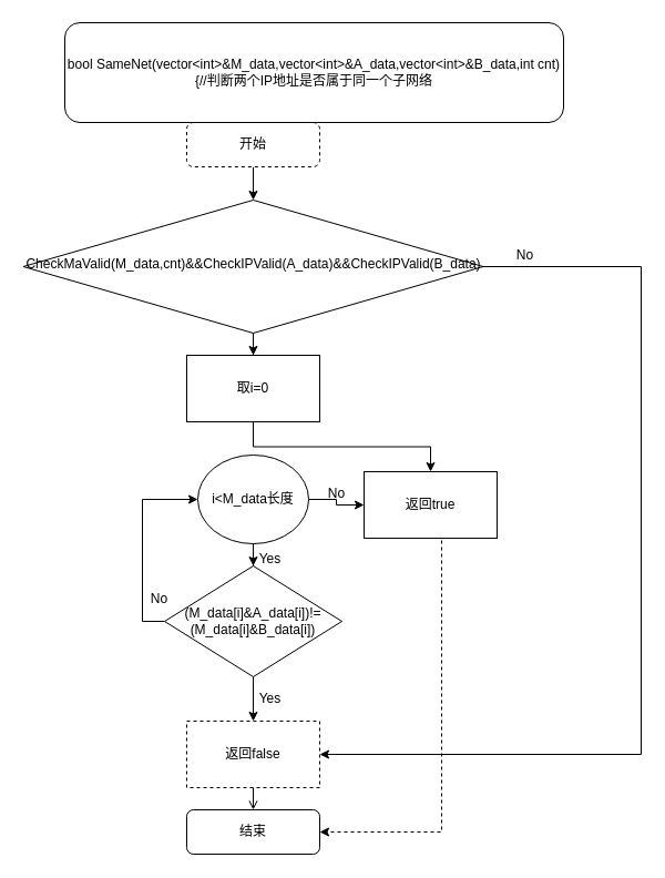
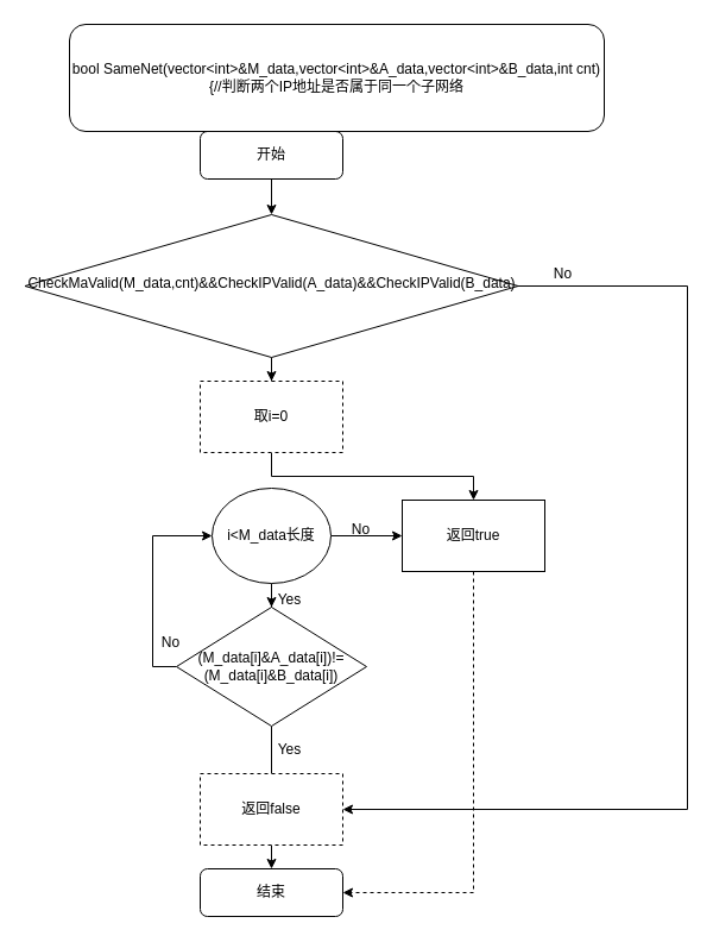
  <mxCell id="0" />
  <mxCell id="1" parent="0" />
  <mxCell id="2" style="edgeStyle=orthogonalEdgeStyle;rounded=0;orthogonalLoop=1;jettySize=auto;html=1;entryX=0.5;entryY=0;entryDx=0;entryDy=0;" edge="1" parent="1" source="3" target="6"><mxGeometry relative="1" as="geometry" /></mxCell>
- <mxCell id="3" value="开始" style="rounded=1;whiteSpace=wrap;html=1;fontSize=12;glass=0;strokeWidth=1;shadow=0;dashed=1;" parent="1" vertex="1"><mxGeometry x="168" y="110" width="120" height="40" as="geometry" /></mxCell>
+ <mxCell id="3" value="开始" style="rounded=1;whiteSpace=wrap;html=1;fontSize=12;glass=0;strokeWidth=1;shadow=0;" parent="1" vertex="1"><mxGeometry x="168" y="110" width="120" height="40" as="geometry" /></mxCell>
  <mxCell id="4" style="edgeStyle=orthogonalEdgeStyle;rounded=0;orthogonalLoop=1;jettySize=auto;html=1;exitX=0.5;exitY=1;exitDx=0;exitDy=0;" edge="1" parent="1" source="6" target="10"><mxGeometry relative="1" as="geometry"><mxPoint x="228" y="330" as="targetPoint" /></mxGeometry></mxCell>
  <mxCell id="5" style="edgeStyle=orthogonalEdgeStyle;rounded=0;orthogonalLoop=1;jettySize=auto;html=1;exitX=1;exitY=0.5;exitDx=0;exitDy=0;fontSize=17;entryX=1;entryY=0.5;entryDx=0;entryDy=0;" edge="1" parent="1" source="6" target="18"><mxGeometry relative="1" as="geometry"><mxPoint x="578" y="680" as="targetPoint" /><Array as="points"><mxPoint x="578" y="240" /><mxPoint x="578" y="680" /></Array></mxGeometry></mxCell>
  <mxCell id="6" value="CheckMaValid(M_data,cnt)&amp;amp;&amp;amp;CheckIPValid(A_data)&amp;amp;&amp;amp;CheckIPValid(B_data)" style="rhombus;whiteSpace=wrap;html=1;shadow=0;fontFamily=Helvetica;fontSize=12;align=center;strokeWidth=1;spacing=6;spacingTop=-4;" parent="1" vertex="1"><mxGeometry x="20.5" y="180" width="415" height="120" as="geometry" /></mxCell>
  <mxCell id="7" value="结束" style="rounded=1;whiteSpace=wrap;html=1;fontSize=12;glass=0;strokeWidth=1;shadow=0;" parent="1" vertex="1"><mxGeometry x="168" y="730" width="120" height="40" as="geometry" /></mxCell>
  <mxCell id="8" value="bool SameNet(vector&amp;lt;int&amp;gt;&amp;amp;M_data,vector&amp;lt;int&amp;gt;&amp;amp;A_data,vector&amp;lt;int&amp;gt;&amp;amp;B_data,int cnt){//判断两个IP地址是否属于同一个子网络" style="rounded=1;whiteSpace=wrap;html=1;" vertex="1" parent="1"><mxGeometry x="58" y="20" width="450" height="90" as="geometry" /></mxCell>
  <mxCell id="9" style="edgeStyle=orthogonalEdgeStyle;rounded=0;orthogonalLoop=1;jettySize=auto;html=1;exitX=0.5;exitY=1;exitDx=0;exitDy=0;" edge="1" parent="1" source="10" target="20"><mxGeometry relative="1" as="geometry"><mxPoint x="228" y="400" as="targetPoint" /></mxGeometry></mxCell>
- <mxCell id="10" value="取i=0" style="rounded=0;whiteSpace=wrap;html=1;" vertex="1" parent="1"><mxGeometry x="168" y="320" width="120" height="60" as="geometry" /></mxCell>
+ <mxCell id="10" value="取i=0" style="rounded=0;whiteSpace=wrap;html=1;dashed=1;" vertex="1" parent="1"><mxGeometry x="168" y="320" width="120" height="60" as="geometry" /></mxCell>
  <mxCell id="11" style="edgeStyle=orthogonalEdgeStyle;rounded=0;orthogonalLoop=1;jettySize=auto;html=1;exitX=0.5;exitY=1;exitDx=0;exitDy=0;" edge="1" parent="1" source="13" target="16"><mxGeometry relative="1" as="geometry"><mxPoint x="228" y="510" as="targetPoint" /></mxGeometry></mxCell>
  <mxCell id="12" style="edgeStyle=orthogonalEdgeStyle;rounded=0;orthogonalLoop=1;jettySize=auto;html=1;exitX=1;exitY=0.5;exitDx=0;exitDy=0;fontSize=17;" edge="1" parent="1" source="13" target="20"><mxGeometry relative="1" as="geometry"><mxPoint x="358" y="450" as="targetPoint" /></mxGeometry></mxCell>
  <mxCell id="13" value="i&amp;lt;M_data长度" style="ellipse;whiteSpace=wrap;html=1;" vertex="1" parent="1"><mxGeometry x="178" y="410" width="100" height="80" as="geometry" /></mxCell>
  <mxCell id="14" style="edgeStyle=orthogonalEdgeStyle;rounded=0;orthogonalLoop=1;jettySize=auto;html=1;exitX=0;exitY=0.5;exitDx=0;exitDy=0;entryX=0;entryY=0.5;entryDx=0;entryDy=0;" edge="1" parent="1" source="16" target="13"><mxGeometry relative="1" as="geometry"><mxPoint x="128" y="440" as="targetPoint" /><Array as="points"><mxPoint x="128" y="560" /><mxPoint x="128" y="450" /></Array></mxGeometry></mxCell>
- <mxCell id="15" value="" style="edgeStyle=orthogonalEdgeStyle;rounded=0;orthogonalLoop=1;jettySize=auto;html=1;fontSize=17;" edge="1" parent="1" source="16" target="18"><mxGeometry relative="1" as="geometry" /></mxCell>
+ <mxCell id="15" value="" style="edgeStyle=orthogonalEdgeStyle;rounded=0;orthogonalLoop=1;jettySize=auto;html=1;fontSize=17;endArrow=none;" edge="1" parent="1" source="16" target="18"><mxGeometry relative="1" as="geometry" /></mxCell>
  <mxCell id="16" value="(M_data[i]&amp;amp;A_data[i])!=(M_data[i]&amp;amp;B_data[i])" style="rhombus;whiteSpace=wrap;html=1;" vertex="1" parent="1"><mxGeometry x="148" y="510" width="160" height="100" as="geometry" /></mxCell>
- <mxCell id="17" style="edgeStyle=orthogonalEdgeStyle;rounded=0;orthogonalLoop=1;jettySize=auto;html=1;exitX=0.5;exitY=1;exitDx=0;exitDy=0;entryX=0.5;entryY=0;entryDx=0;entryDy=0;fontSize=17;endArrow=open;" edge="1" parent="1" source="18" target="7"><mxGeometry relative="1" as="geometry" /></mxCell>
+ <mxCell id="17" style="edgeStyle=orthogonalEdgeStyle;rounded=0;orthogonalLoop=1;jettySize=auto;html=1;exitX=0.5;exitY=1;exitDx=0;exitDy=0;entryX=0.5;entryY=0;entryDx=0;entryDy=0;fontSize=17;" edge="1" parent="1" source="18" target="7"><mxGeometry relative="1" as="geometry" /></mxCell>
  <mxCell id="18" value="返回false" style="rounded=0;whiteSpace=wrap;html=1;dashed=1;" vertex="1" parent="1"><mxGeometry x="168" y="650" width="120" height="60" as="geometry" /></mxCell>
  <mxCell id="19" style="edgeStyle=orthogonalEdgeStyle;rounded=0;orthogonalLoop=1;jettySize=auto;html=1;exitX=0.5;exitY=1;exitDx=0;exitDy=0;fontSize=17;dashed=1;" edge="1" parent="1" source="20" target="7"><mxGeometry relative="1" as="geometry"><mxPoint x="398" y="760" as="targetPoint" /><Array as="points"><mxPoint x="398" y="750" /></Array></mxGeometry></mxCell>
- <mxCell id="20" value="返回true" style="rounded=0;whiteSpace=wrap;html=1;" vertex="1" parent="1"><mxGeometry x="328" y="425" width="120" height="60" as="geometry" /></mxCell>
+ <mxCell id="20" value="返回true" style="rounded=0;whiteSpace=wrap;html=1;" vertex="1" parent="1"><mxGeometry x="338" y="420" width="120" height="60" as="geometry" /></mxCell>
  <mxCell id="21" value="No" style="text;html=1;align=center;verticalAlign=middle;resizable=0;points=[];autosize=1;fontSize=12;" vertex="1" parent="1"><mxGeometry x="458" y="220" width="30" height="20" as="geometry" /></mxCell>
  <mxCell id="22" value="No" style="text;html=1;align=center;verticalAlign=middle;resizable=0;points=[];autosize=1;fontSize=12;" vertex="1" parent="1"><mxGeometry x="288" y="435" width="30" height="20" as="geometry" /></mxCell>
  <mxCell id="23" value="Yes" style="text;html=1;align=center;verticalAlign=middle;resizable=0;points=[];autosize=1;fontSize=12;" vertex="1" parent="1"><mxGeometry x="228" y="494" width="30" height="20" as="geometry" /></mxCell>
  <mxCell id="24" value="Yes" style="text;html=1;align=center;verticalAlign=middle;resizable=0;points=[];autosize=1;fontSize=12;" vertex="1" parent="1"><mxGeometry x="228" y="620" width="30" height="20" as="geometry" /></mxCell>
  <mxCell id="25" value="No" style="text;html=1;align=center;verticalAlign=middle;resizable=0;points=[];autosize=1;fontSize=12;" vertex="1" parent="1"><mxGeometry x="128" y="530" width="30" height="20" as="geometry" /></mxCell>
